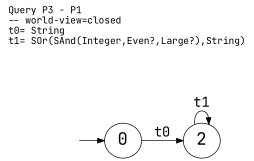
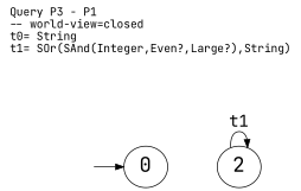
  digraph {
    fontname="JetBrains Mono"
    label="Query P3 - P1\l-- world-view=closed\lt0= String\lt1= SOr(SAnd(Integer,Even?,Large?),String)\l"
    labeljust=l
    labelloc=t
    nojustify=true
    rankdir=LR
    node [fontname="JetBrains Mono" fontsize=25]
    edge [fontsize=20 fontname="JetBrains Mono"]
    I0 [style=invis width=0]
    n2 [label=0]
    n3 [label=2]
    I0 -> n2
-   n2 -> n3 [label=t0]
    n3 -> n3 [label=t1]
  }
